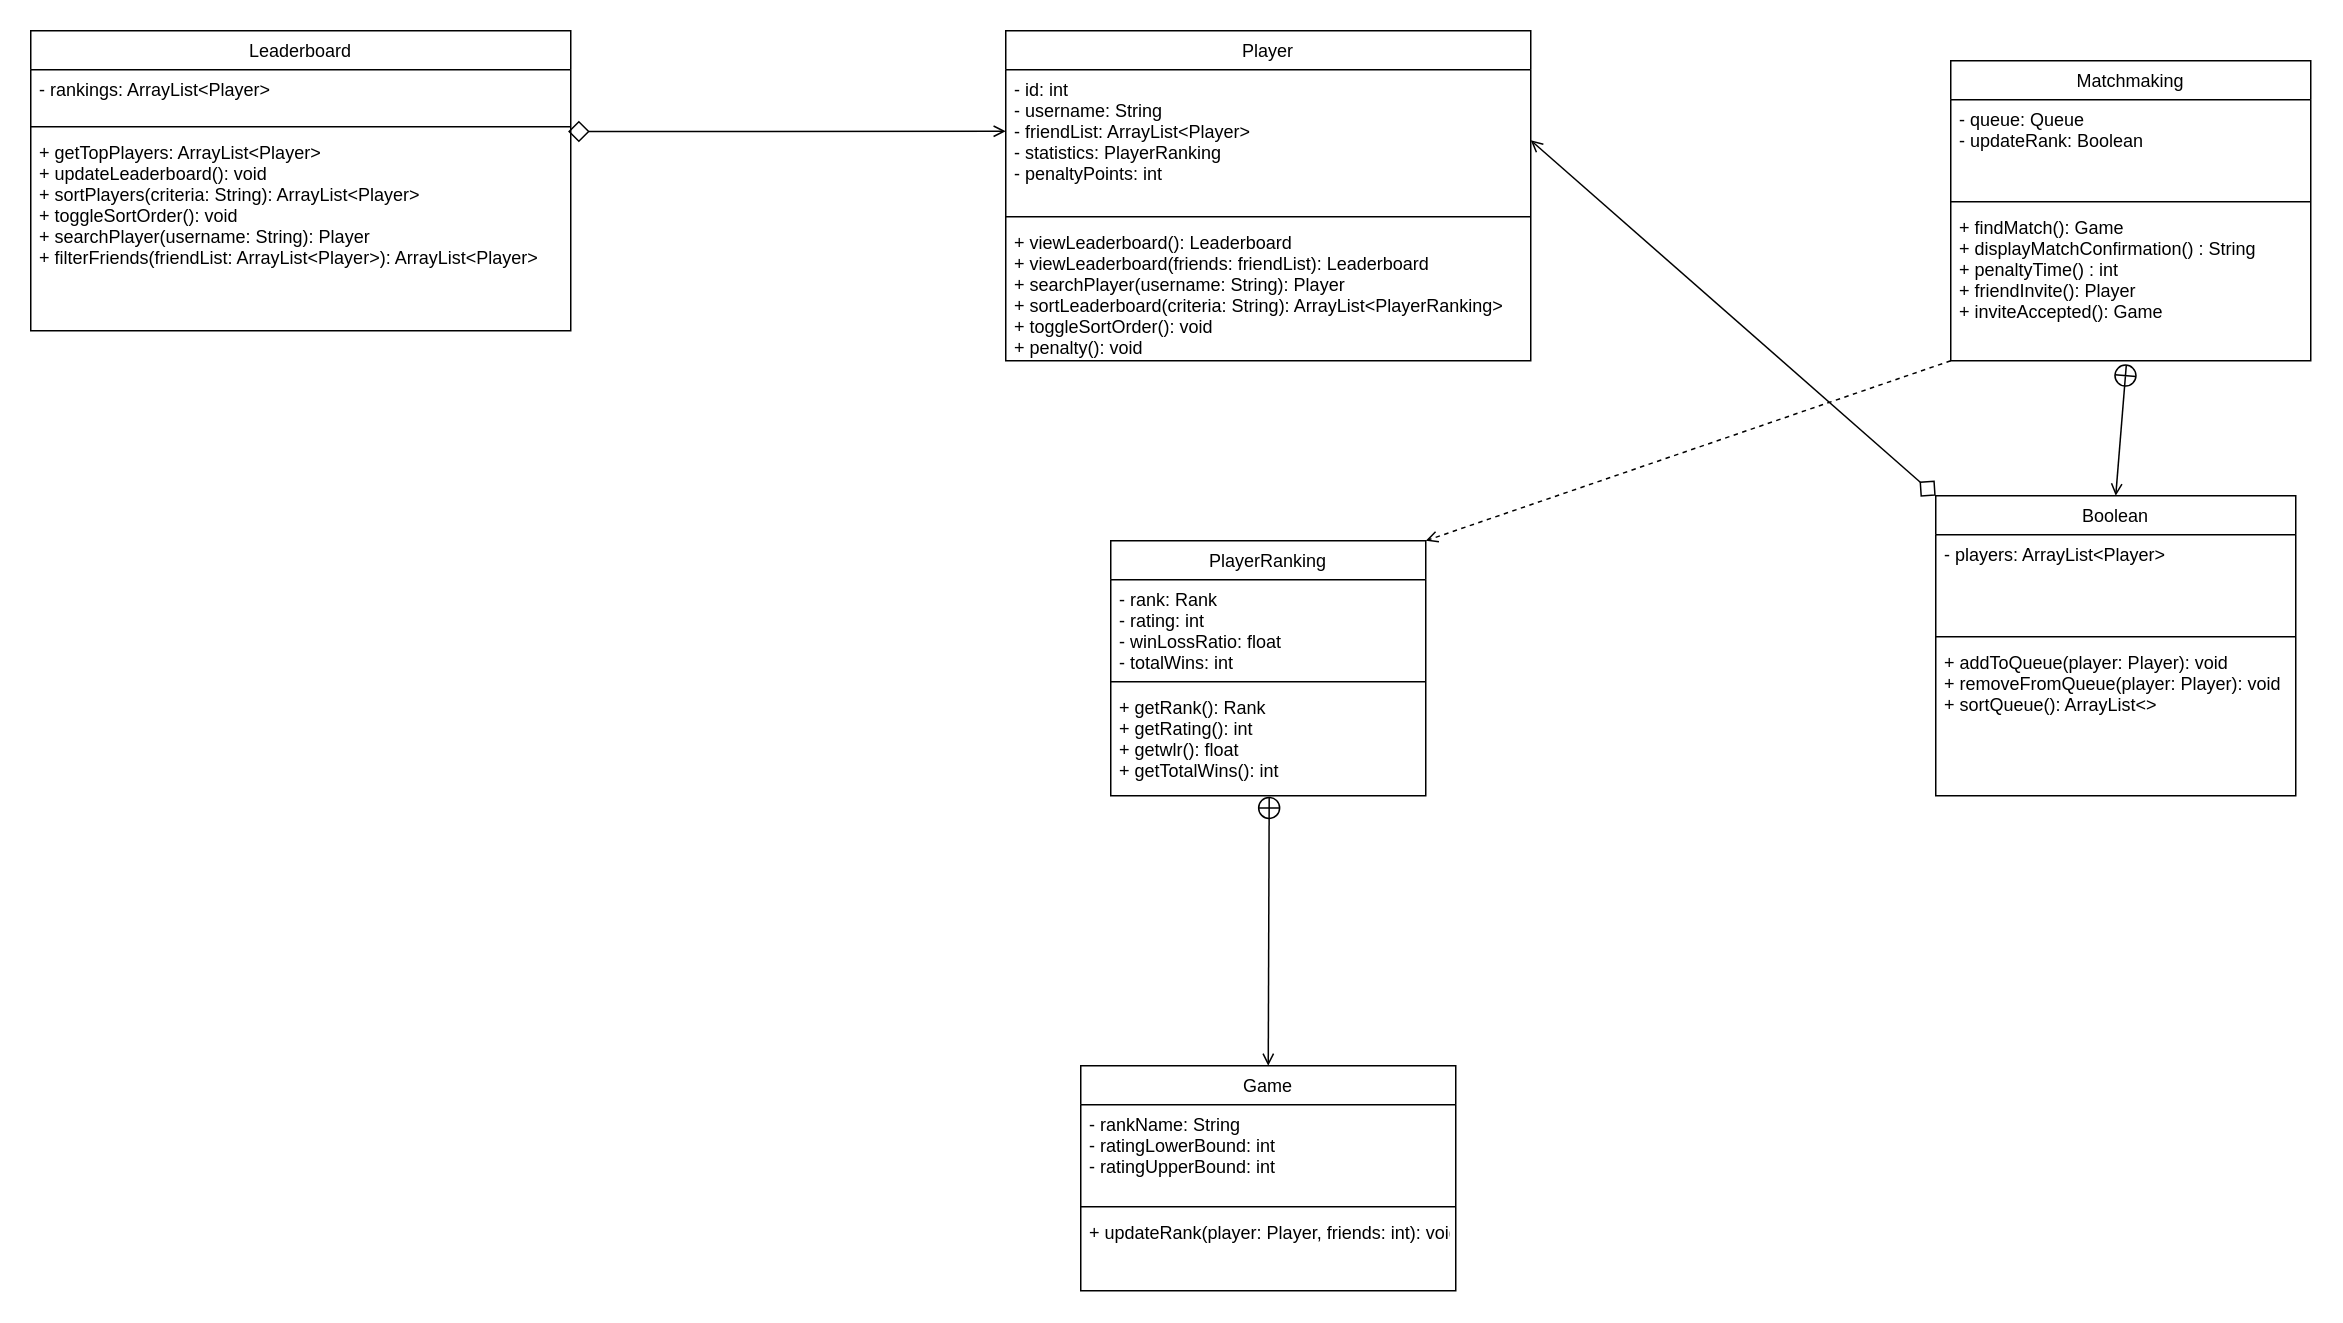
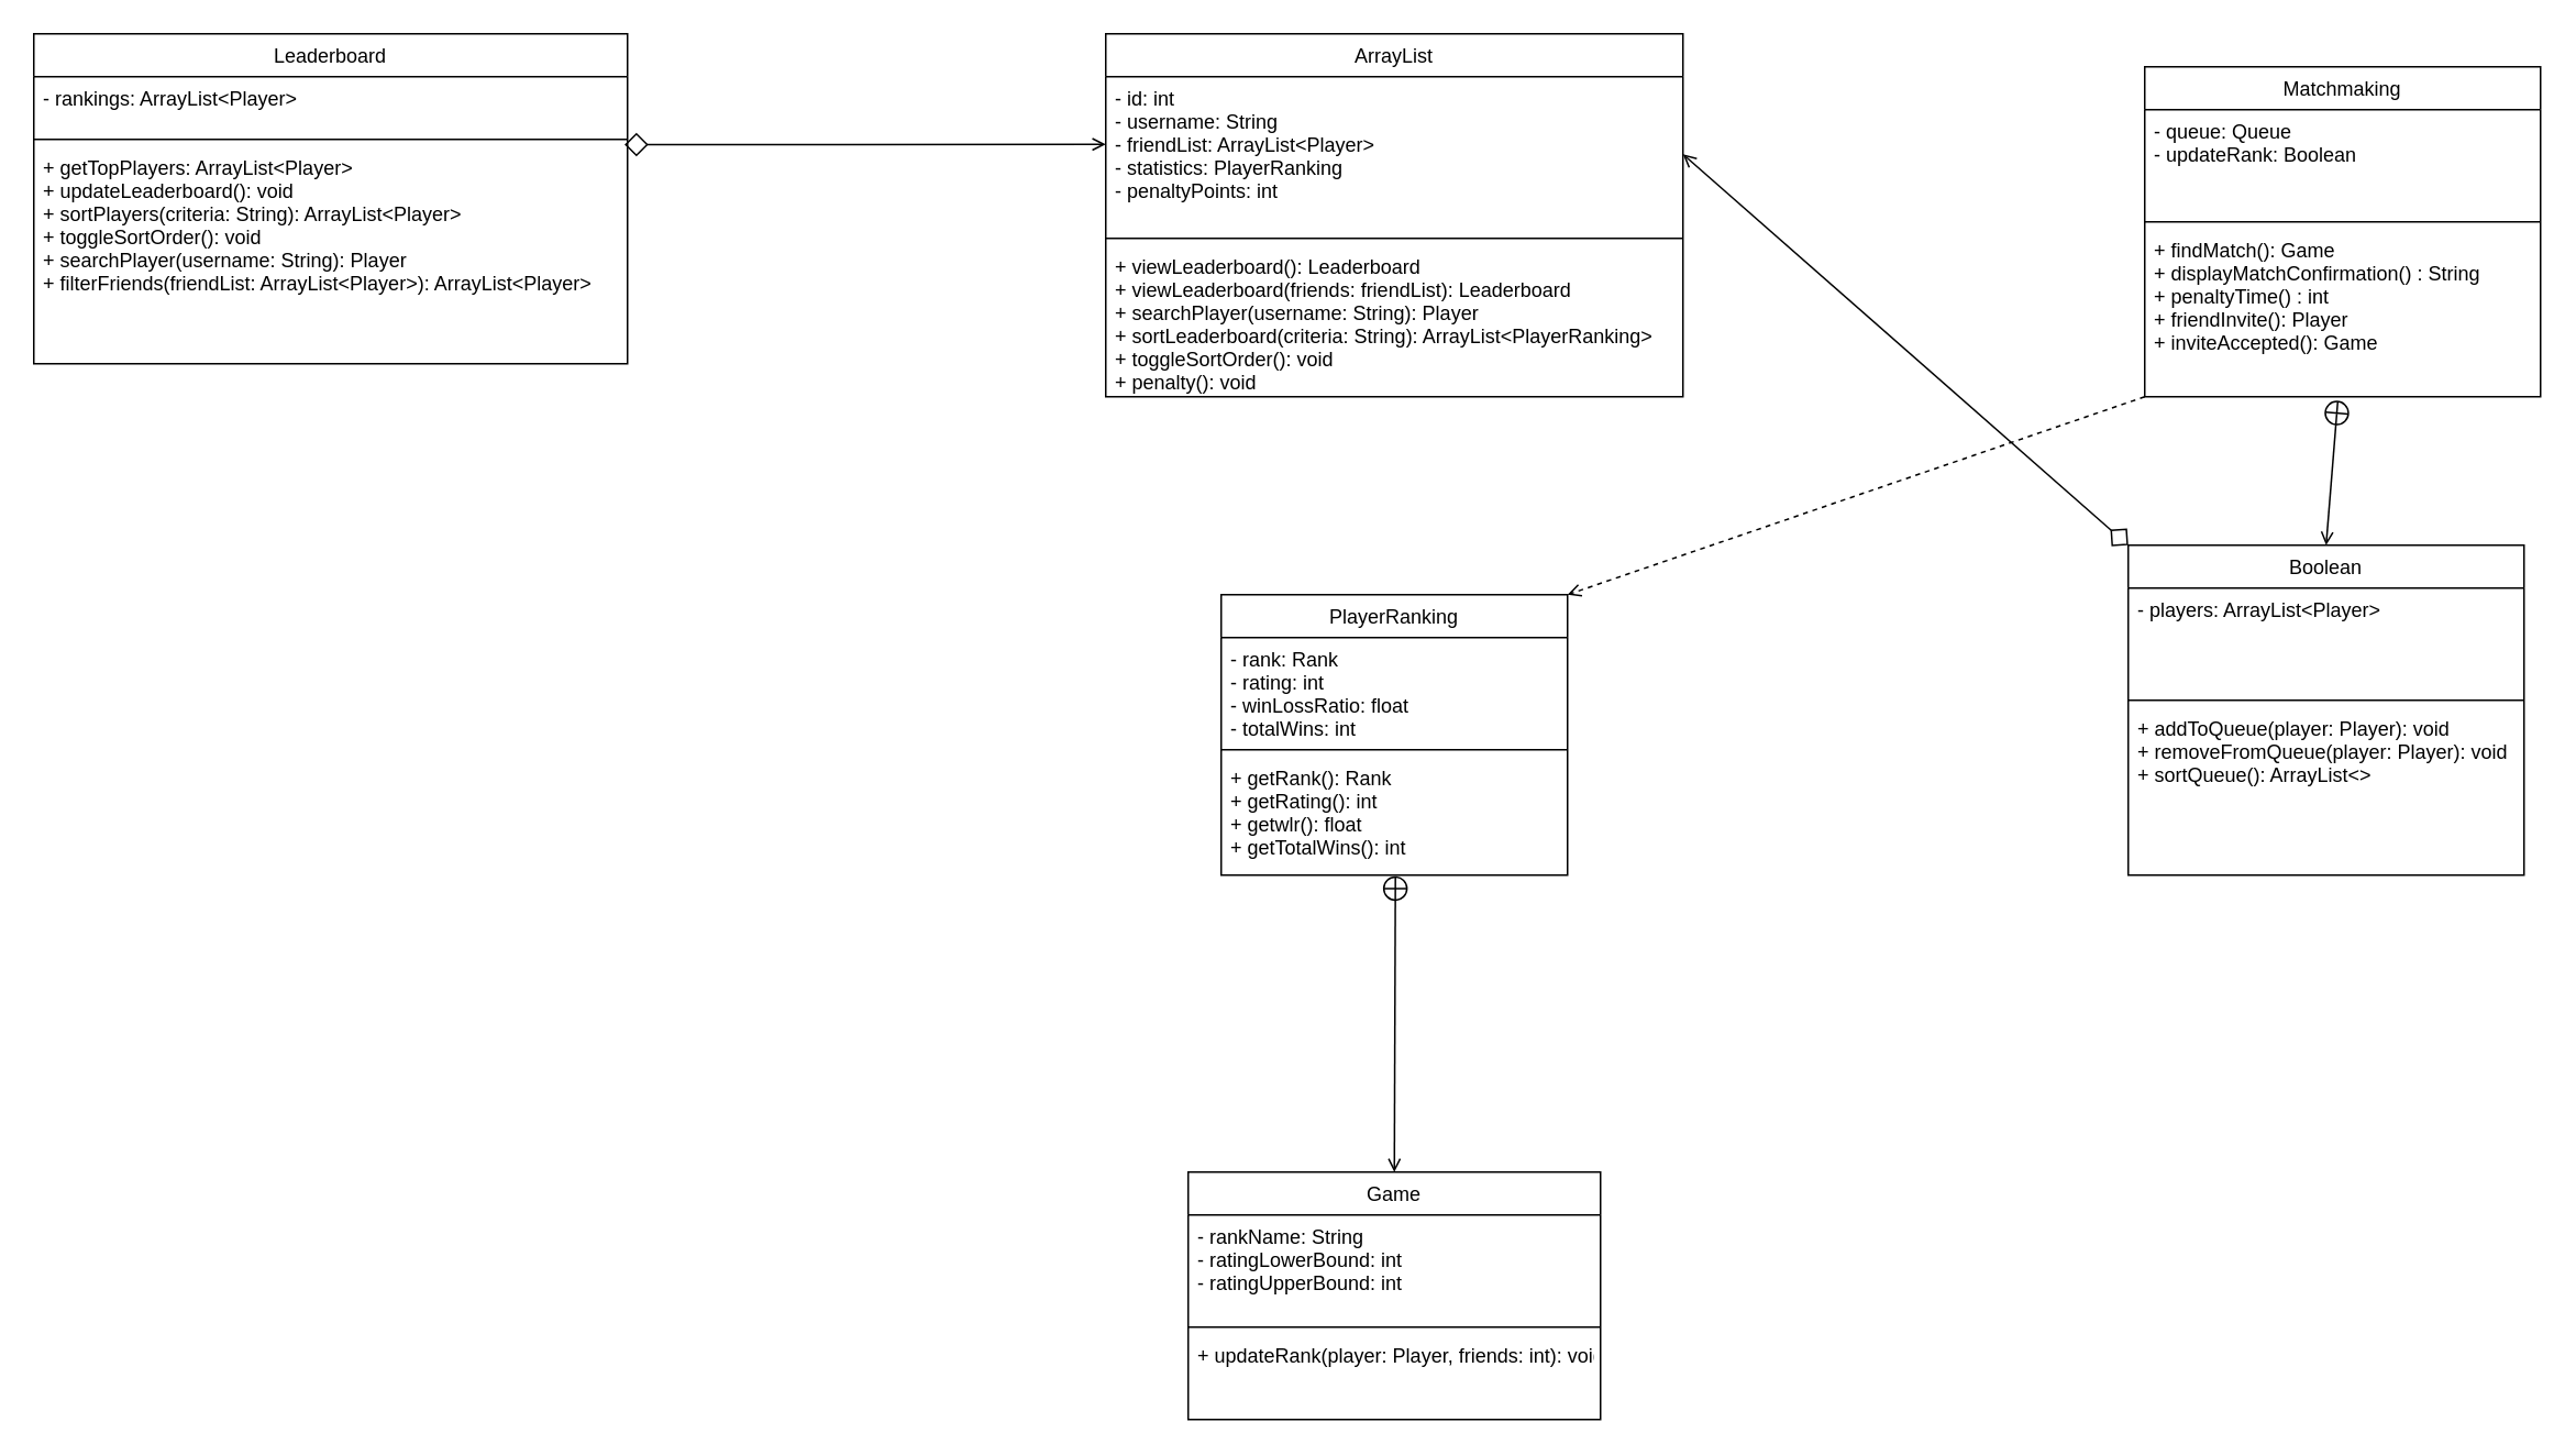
  <mxCell id="0" />
  <mxCell id="1" parent="0" />
- <mxCell id="2" value="Player" style="swimlane;fontStyle=0;align=center;verticalAlign=top;childLayout=stackLayout;horizontal=1;startSize=26;horizontalStack=0;resizeParent=1;resizeLast=0;collapsible=1;marginBottom=0;rounded=0;shadow=0;strokeWidth=1;" vertex="1" parent="1"><mxGeometry x="670" y="20" width="350" height="220" as="geometry"><mxRectangle x="230" y="140" width="160" height="26" as="alternateBounds" /></mxGeometry></mxCell>
+ <mxCell id="2" value="ArrayList" style="swimlane;fontStyle=0;align=center;verticalAlign=top;childLayout=stackLayout;horizontal=1;startSize=26;horizontalStack=0;resizeParent=1;resizeLast=0;collapsible=1;marginBottom=0;rounded=0;shadow=0;strokeWidth=1;" vertex="1" parent="1"><mxGeometry x="670" y="20" width="350" height="220" as="geometry"><mxRectangle x="230" y="140" width="160" height="26" as="alternateBounds" /></mxGeometry></mxCell>
  <mxCell id="3" value="- id: int&#10;- username: String&#10;- friendList: ArrayList&lt;Player&gt;&#10;- statistics: PlayerRanking&#10;- penaltyPoints: int" style="text;align=left;verticalAlign=top;spacingLeft=4;spacingRight=4;overflow=hidden;rotatable=0;points=[[0,0.5],[1,0.5]];portConstraint=eastwest;" vertex="1" parent="2"><mxGeometry y="26" width="350" height="94" as="geometry" /></mxCell>
  <mxCell id="4" value="" style="line;html=1;strokeWidth=1;align=left;verticalAlign=middle;spacingTop=-1;spacingLeft=3;spacingRight=3;rotatable=0;labelPosition=right;points=[];portConstraint=eastwest;" vertex="1" parent="2"><mxGeometry y="120" width="350" height="8" as="geometry" /></mxCell>
  <mxCell id="5" value="+ viewLeaderboard(): Leaderboard&#10;+ viewLeaderboard(friends: friendList): Leaderboard&#10;+ searchPlayer(username: String): Player&#10;+ sortLeaderboard(criteria: String): ArrayList&lt;PlayerRanking&gt;&#10;+ toggleSortOrder(): void &#10;+ penalty(): void&#10;&#10;" style="text;align=left;verticalAlign=top;spacingLeft=4;spacingRight=4;overflow=hidden;rotatable=0;points=[[0,0.5],[1,0.5]];portConstraint=eastwest;" vertex="1" parent="2"><mxGeometry y="128" width="350" height="92" as="geometry" /></mxCell>
  <mxCell id="6" style="edgeStyle=orthogonalEdgeStyle;rounded=0;orthogonalLoop=1;jettySize=auto;html=1;entryX=0;entryY=0.415;entryDx=0;entryDy=0;entryPerimeter=0;" edge="1" parent="2" target="3"><mxGeometry relative="1" as="geometry"><mxPoint y="65" as="sourcePoint" /></mxGeometry></mxCell>
  <mxCell id="7" style="rounded=0;orthogonalLoop=1;jettySize=auto;html=1;exitX=0;exitY=1;exitDx=0;exitDy=0;entryX=1;entryY=0;entryDx=0;entryDy=0;endArrow=open;endFill=0;dashed=1;" edge="1" parent="1" source="8" target="20"><mxGeometry relative="1" as="geometry" /></mxCell>
  <mxCell id="8" value="Matchmaking" style="swimlane;fontStyle=0;align=center;verticalAlign=top;childLayout=stackLayout;horizontal=1;startSize=26;horizontalStack=0;resizeParent=1;resizeLast=0;collapsible=1;marginBottom=0;rounded=0;shadow=0;strokeWidth=1;" vertex="1" parent="1"><mxGeometry x="1300" y="40" width="240" height="200" as="geometry"><mxRectangle x="230" y="140" width="160" height="26" as="alternateBounds" /></mxGeometry></mxCell>
  <mxCell id="9" value="- queue: Queue&#10;- updateRank: Boolean" style="text;align=left;verticalAlign=top;spacingLeft=4;spacingRight=4;overflow=hidden;rotatable=0;points=[[0,0.5],[1,0.5]];portConstraint=eastwest;" vertex="1" parent="8"><mxGeometry y="26" width="240" height="64" as="geometry" /></mxCell>
  <mxCell id="10" value="" style="line;html=1;strokeWidth=1;align=left;verticalAlign=middle;spacingTop=-1;spacingLeft=3;spacingRight=3;rotatable=0;labelPosition=right;points=[];portConstraint=eastwest;" vertex="1" parent="8"><mxGeometry y="90" width="240" height="8" as="geometry" /></mxCell>
  <mxCell id="11" value="+ findMatch(): Game&#10;+ displayMatchConfirmation() : String&#10;+ penaltyTime() : int&#10;+ friendInvite(): Player&#10;+ inviteAccepted(): Game" style="text;align=left;verticalAlign=top;spacingLeft=4;spacingRight=4;overflow=hidden;rotatable=0;points=[[0,0.5],[1,0.5]];portConstraint=eastwest;" vertex="1" parent="8"><mxGeometry y="98" width="240" height="102" as="geometry" /></mxCell>
  <mxCell id="12" value="Game" style="swimlane;fontStyle=0;align=center;verticalAlign=top;childLayout=stackLayout;horizontal=1;startSize=26;horizontalStack=0;resizeParent=1;resizeLast=0;collapsible=1;marginBottom=0;rounded=0;shadow=0;strokeWidth=1;" vertex="1" parent="1"><mxGeometry x="720" y="710" width="250" height="150" as="geometry"><mxRectangle x="230" y="140" width="160" height="26" as="alternateBounds" /></mxGeometry></mxCell>
  <mxCell id="13" value="- rankName: String&#10;- ratingLowerBound: int&#10;- ratingUpperBound: int" style="text;align=left;verticalAlign=top;spacingLeft=4;spacingRight=4;overflow=hidden;rotatable=0;points=[[0,0.5],[1,0.5]];portConstraint=eastwest;" vertex="1" parent="12"><mxGeometry y="26" width="250" height="64" as="geometry" /></mxCell>
  <mxCell id="14" value="" style="line;html=1;strokeWidth=1;align=left;verticalAlign=middle;spacingTop=-1;spacingLeft=3;spacingRight=3;rotatable=0;labelPosition=right;points=[];portConstraint=eastwest;" vertex="1" parent="12"><mxGeometry y="90" width="250" height="8" as="geometry" /></mxCell>
  <mxCell id="15" value="+ updateRank(player: Player, friends: int): void" style="text;align=left;verticalAlign=top;spacingLeft=4;spacingRight=4;overflow=hidden;rotatable=0;points=[[0,0.5],[1,0.5]];portConstraint=eastwest;" vertex="1" parent="12"><mxGeometry y="98" width="250" height="52" as="geometry" /></mxCell>
  <mxCell id="16" value="Leaderboard" style="swimlane;fontStyle=0;align=center;verticalAlign=top;childLayout=stackLayout;horizontal=1;startSize=26;horizontalStack=0;resizeParent=1;resizeLast=0;collapsible=1;marginBottom=0;rounded=0;shadow=0;strokeWidth=1;" vertex="1" parent="1"><mxGeometry x="20" y="20" width="360" height="200" as="geometry"><mxRectangle x="230" y="140" width="160" height="26" as="alternateBounds" /></mxGeometry></mxCell>
  <mxCell id="17" value="- rankings: ArrayList&lt;Player&gt;" style="text;align=left;verticalAlign=top;spacingLeft=4;spacingRight=4;overflow=hidden;rotatable=0;points=[[0,0.5],[1,0.5]];portConstraint=eastwest;" vertex="1" parent="16"><mxGeometry y="26" width="360" height="34" as="geometry" /></mxCell>
  <mxCell id="18" value="" style="line;html=1;strokeWidth=1;align=left;verticalAlign=middle;spacingTop=-1;spacingLeft=3;spacingRight=3;rotatable=0;labelPosition=right;points=[];portConstraint=eastwest;" vertex="1" parent="16"><mxGeometry y="60" width="360" height="8" as="geometry" /></mxCell>
  <mxCell id="19" value="+ getTopPlayers: ArrayList&lt;Player&gt;&#10;+ updateLeaderboard(): void&#10;+ sortPlayers(criteria: String): ArrayList&lt;Player&gt;&#10;+ toggleSortOrder(): void&#10;+ searchPlayer(username: String): Player&#10;+ filterFriends(friendList: ArrayList&lt;Player&gt;): ArrayList&lt;Player&gt;" style="text;align=left;verticalAlign=top;spacingLeft=4;spacingRight=4;overflow=hidden;rotatable=0;points=[[0,0.5],[1,0.5]];portConstraint=eastwest;" vertex="1" parent="16"><mxGeometry y="68" width="360" height="132" as="geometry" /></mxCell>
  <mxCell id="20" value="PlayerRanking" style="swimlane;fontStyle=0;align=center;verticalAlign=top;childLayout=stackLayout;horizontal=1;startSize=26;horizontalStack=0;resizeParent=1;resizeLast=0;collapsible=1;marginBottom=0;rounded=0;shadow=0;strokeWidth=1;" vertex="1" parent="1"><mxGeometry x="740" y="360" width="210" height="170" as="geometry"><mxRectangle x="230" y="140" width="160" height="26" as="alternateBounds" /></mxGeometry></mxCell>
  <mxCell id="21" value="- rank: Rank&#10;- rating: int&#10;- winLossRatio: float&#10;- totalWins: int" style="text;align=left;verticalAlign=top;spacingLeft=4;spacingRight=4;overflow=hidden;rotatable=0;points=[[0,0.5],[1,0.5]];portConstraint=eastwest;" vertex="1" parent="20"><mxGeometry y="26" width="210" height="64" as="geometry" /></mxCell>
  <mxCell id="22" value="" style="line;html=1;strokeWidth=1;align=left;verticalAlign=middle;spacingTop=-1;spacingLeft=3;spacingRight=3;rotatable=0;labelPosition=right;points=[];portConstraint=eastwest;" vertex="1" parent="20"><mxGeometry y="90" width="210" height="8" as="geometry" /></mxCell>
  <mxCell id="23" value="+ getRank(): Rank&#10;+ getRating(): int&#10;+ getwlr(): float&#10;+ getTotalWins(): int" style="text;align=left;verticalAlign=top;spacingLeft=4;spacingRight=4;overflow=hidden;rotatable=0;points=[[0,0.5],[1,0.5]];portConstraint=eastwest;" vertex="1" parent="20"><mxGeometry y="98" width="210" height="72" as="geometry" /></mxCell>
  <mxCell id="24" style="rounded=0;orthogonalLoop=1;jettySize=auto;html=1;exitX=0.5;exitY=0;exitDx=0;exitDy=0;entryX=0.503;entryY=1.002;entryDx=0;entryDy=0;endArrow=circlePlus;endFill=0;startArrow=open;startFill=0;entryPerimeter=0;" edge="1" parent="1" source="12" target="23"><mxGeometry relative="1" as="geometry"><mxPoint x="845" y="380" as="sourcePoint" /><mxPoint x="855" y="240" as="targetPoint" /></mxGeometry></mxCell>
  <mxCell id="25" style="rounded=0;orthogonalLoop=1;jettySize=auto;html=1;exitX=0.995;exitY=-0.006;exitDx=0;exitDy=0;endArrow=open;endFill=0;startArrow=diamond;startFill=0;targetPerimeterSpacing=0;endSize=6;startSize=12;exitPerimeter=0;" edge="1" parent="1" source="19"><mxGeometry relative="1" as="geometry"><mxPoint x="670" y="87" as="targetPoint" /></mxGeometry></mxCell>
  <mxCell id="26" style="rounded=0;orthogonalLoop=1;jettySize=auto;html=1;exitX=0;exitY=0;exitDx=0;exitDy=0;endArrow=open;endFill=0;startArrow=diamond;startFill=0;targetPerimeterSpacing=0;endSize=6;startSize=12;entryX=1;entryY=0.5;entryDx=0;entryDy=0;" edge="1" parent="1" source="27" target="3"><mxGeometry relative="1" as="geometry"><mxPoint x="680" y="97" as="targetPoint" /><mxPoint x="388" y="97" as="sourcePoint" /></mxGeometry></mxCell>
  <mxCell id="27" value="Boolean" style="swimlane;fontStyle=0;align=center;verticalAlign=top;childLayout=stackLayout;horizontal=1;startSize=26;horizontalStack=0;resizeParent=1;resizeLast=0;collapsible=1;marginBottom=0;rounded=0;shadow=0;strokeWidth=1;" vertex="1" parent="1"><mxGeometry x="1290" y="330" width="240" height="200" as="geometry"><mxRectangle x="230" y="140" width="160" height="26" as="alternateBounds" /></mxGeometry></mxCell>
  <mxCell id="28" value="- players: ArrayList&lt;Player&gt;" style="text;align=left;verticalAlign=top;spacingLeft=4;spacingRight=4;overflow=hidden;rotatable=0;points=[[0,0.5],[1,0.5]];portConstraint=eastwest;" vertex="1" parent="27"><mxGeometry y="26" width="240" height="64" as="geometry" /></mxCell>
  <mxCell id="29" value="" style="line;html=1;strokeWidth=1;align=left;verticalAlign=middle;spacingTop=-1;spacingLeft=3;spacingRight=3;rotatable=0;labelPosition=right;points=[];portConstraint=eastwest;" vertex="1" parent="27"><mxGeometry y="90" width="240" height="8" as="geometry" /></mxCell>
  <mxCell id="30" value="+ addToQueue(player: Player): void&#10;+ removeFromQueue(player: Player): void&#10;+ sortQueue(): ArrayList&lt;&gt;" style="text;align=left;verticalAlign=top;spacingLeft=4;spacingRight=4;overflow=hidden;rotatable=0;points=[[0,0.5],[1,0.5]];portConstraint=eastwest;" vertex="1" parent="27"><mxGeometry y="98" width="240" height="102" as="geometry" /></mxCell>
  <mxCell id="31" style="rounded=0;orthogonalLoop=1;jettySize=auto;html=1;exitX=0.5;exitY=0;exitDx=0;exitDy=0;entryX=0.488;entryY=1.019;entryDx=0;entryDy=0;endArrow=circlePlus;endFill=0;startArrow=open;startFill=0;entryPerimeter=0;" edge="1" parent="1" source="27" target="11"><mxGeometry relative="1" as="geometry"><mxPoint x="855" y="370" as="sourcePoint" /><mxPoint x="855" y="250" as="targetPoint" /></mxGeometry></mxCell>
